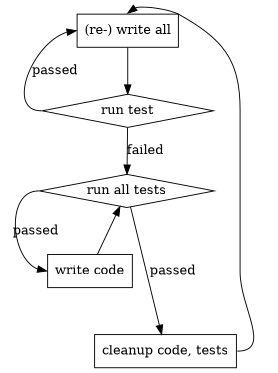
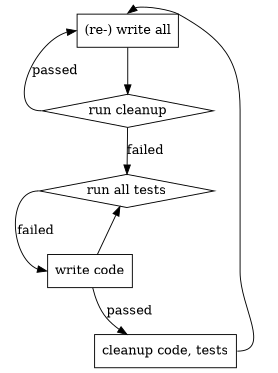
  digraph {
    node [shape=box]
    n1 [label="(re-) write all"]
-   n2 [label="run test" shape=diamond]
+   n2 [label="run cleanup" shape=diamond]
    n3 [label="run all tests" shape=diamond]
    n4 [label="write code"]
    n5 [label="cleanup code, tests"]
    n1 -> n2
    n2 -> n1 [headport=w label=passed tailport=w]
    n2 -> n3 [label=failed]
-   n3 -> n4 [headport=w label=passed tailport=w]
-   n3 -> n5 [label=passed]
+   n3 -> n4 [headport=w label=failed tailport=w]
+   n4 -> n5 [label=passed]
    n4 -> n3
    n5 -> n1 [headport=n tailport=e]
  }
